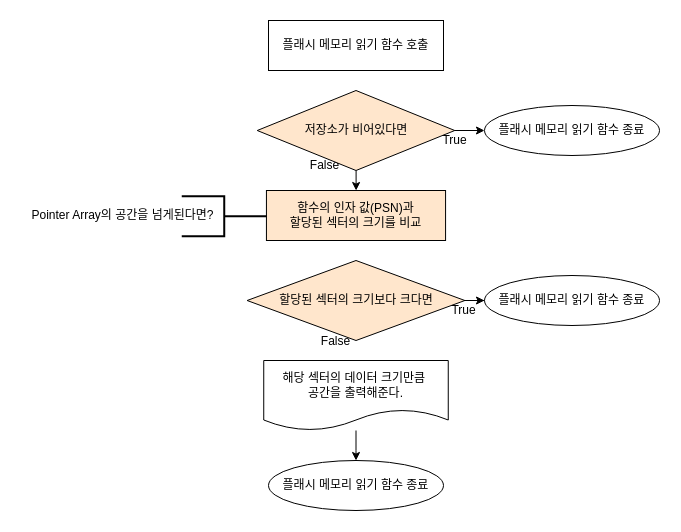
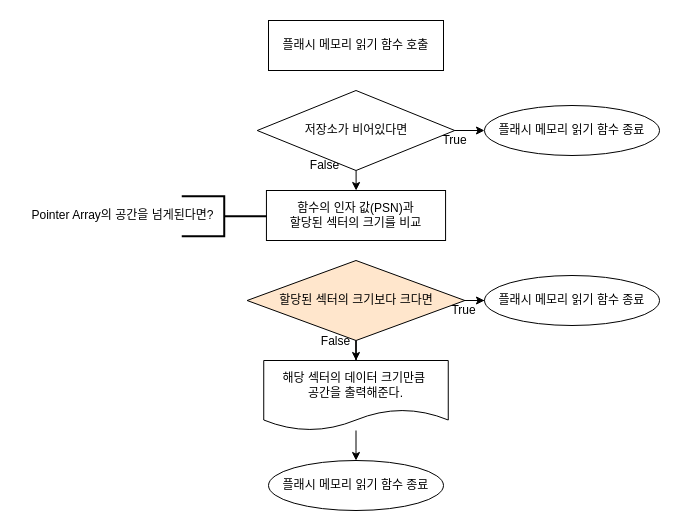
  <mxCell id="0" />
  <mxCell id="1" parent="0" />
  <mxCell id="2" value="플래시 메모리 읽기 함수 호출" style="whiteSpace=wrap;html=1;rounded=0;" parent="1" vertex="1"><mxGeometry x="268" y="20" width="175" height="50" as="geometry" /></mxCell>
  <mxCell id="3" value="True" style="text;html=1;align=center;verticalAlign=middle;resizable=0;points=[];autosize=1;" parent="1" vertex="1"><mxGeometry x="434" y="130" width="40" height="20" as="geometry" /></mxCell>
  <mxCell id="4" value="False" style="text;html=1;align=center;verticalAlign=middle;resizable=0;points=[];autosize=1;" parent="1" vertex="1"><mxGeometry x="304" y="155" width="40" height="20" as="geometry" /></mxCell>
  <mxCell id="5" value="" style="edgeStyle=orthogonalEdgeStyle;rounded=0;orthogonalLoop=1;jettySize=auto;html=1;" parent="1" source="7" target="8" edge="1"><mxGeometry relative="1" as="geometry" /></mxCell>
  <mxCell id="6" value="" style="edgeStyle=orthogonalEdgeStyle;rounded=0;orthogonalLoop=1;jettySize=auto;html=1;" parent="1" source="7" edge="1"><mxGeometry relative="1" as="geometry"><mxPoint x="355.6" y="190" as="targetPoint" /></mxGeometry></mxCell>
- <mxCell id="7" value="저장소가 비어있다면" style="rhombus;whiteSpace=wrap;html=1;fillColor=#ffe6cc;" parent="1" vertex="1"><mxGeometry x="256.75" y="90" width="197.51" height="80" as="geometry" /></mxCell>
+ <mxCell id="7" value="저장소가 비어있다면" style="rhombus;whiteSpace=wrap;html=1;" parent="1" vertex="1"><mxGeometry x="256.75" y="90" width="197.51" height="80" as="geometry" /></mxCell>
  <mxCell id="8" value="플래시 메모리 읽기 함수 종료" style="ellipse;whiteSpace=wrap;html=1;" parent="1" vertex="1"><mxGeometry x="484" y="105" width="175" height="50" as="geometry" /></mxCell>
  <mxCell id="9" style="edgeStyle=orthogonalEdgeStyle;rounded=0;orthogonalLoop=1;jettySize=auto;html=1;entryX=0.5;entryY=0;entryDx=0;entryDy=0;" parent="1" source="10" target="18" edge="1"><mxGeometry relative="1" as="geometry" /></mxCell>
  <mxCell id="10" value="해당 섹터의 데이터 크기만큼&amp;nbsp;&lt;br&gt;공간을 출력해준다." style="shape=document;whiteSpace=wrap;html=1;boundedLbl=1;" parent="1" vertex="1"><mxGeometry x="263.24" y="360" width="184.51" height="70" as="geometry" /></mxCell>
- <mxCell id="11" value="함수의 인자 값(PSN)과 &lt;br&gt;할당된 섹터의 크기를 비교" style="rounded=0;whiteSpace=wrap;html=1;fillColor=#ffe6cc;" parent="1" vertex="1"><mxGeometry x="265.94" y="190" width="179.13" height="50" as="geometry" /></mxCell>
+ <mxCell id="11" value="함수의 인자 값(PSN)과 &lt;br&gt;할당된 섹터의 크기를 비교" style="rounded=0;whiteSpace=wrap;html=1;" parent="1" vertex="1"><mxGeometry x="265.94" y="190" width="179.13" height="50" as="geometry" /></mxCell>
+ <mxCell id="12" style="edgeStyle=orthogonalEdgeStyle;rounded=0;orthogonalLoop=1;jettySize=auto;html=1;entryX=0.5;entryY=0;entryDx=0;entryDy=0;" parent="1" source="14" target="10" edge="1"><mxGeometry relative="1" as="geometry" /></mxCell>
  <mxCell id="13" style="edgeStyle=orthogonalEdgeStyle;rounded=0;orthogonalLoop=1;jettySize=auto;html=1;entryX=0;entryY=0.5;entryDx=0;entryDy=0;" parent="1" source="14" target="15" edge="1"><mxGeometry relative="1" as="geometry" /></mxCell>
  <mxCell id="14" value="할당된 섹터의 크기보다 크다면" style="rhombus;whiteSpace=wrap;html=1;fillColor=#ffe6cc;" parent="1" vertex="1"><mxGeometry x="246.63" y="260" width="217.75" height="80" as="geometry" /></mxCell>
  <mxCell id="15" value="플래시 메모리 읽기 함수 종료" style="ellipse;whiteSpace=wrap;html=1;" parent="1" vertex="1"><mxGeometry x="484" y="275" width="175" height="50" as="geometry" /></mxCell>
  <mxCell id="16" value="True" style="text;html=1;align=center;verticalAlign=middle;resizable=0;points=[];autosize=1;" parent="1" vertex="1"><mxGeometry x="443" y="300" width="40" height="20" as="geometry" /></mxCell>
  <mxCell id="17" value="False" style="text;html=1;align=center;verticalAlign=middle;resizable=0;points=[];autosize=1;" parent="1" vertex="1"><mxGeometry x="315" y="331" width="40" height="20" as="geometry" /></mxCell>
  <mxCell id="18" value="플래시 메모리 읽기 함수 종료" style="ellipse;whiteSpace=wrap;html=1;" parent="1" vertex="1"><mxGeometry x="268" y="460" width="175" height="50" as="geometry" /></mxCell>
  <mxCell id="19" value="" style="group" parent="1" vertex="1" connectable="0"><mxGeometry x="33.24" y="195" width="226" height="40" as="geometry" /></mxCell>
  <mxCell id="20" value="" style="group" parent="19" vertex="1" connectable="0"><mxGeometry x="-1" y="2.842e-15" width="226" height="40.8" as="geometry" /></mxCell>
  <mxCell id="21" value="" style="group" parent="20" vertex="1" connectable="0"><mxGeometry x="8" width="226" height="40.8" as="geometry" /></mxCell>
  <mxCell id="22" value="" style="strokeWidth=2;html=1;shape=mxgraph.flowchart.annotation_2;align=left;labelPosition=right;pointerEvents=1;rotation=-180;" parent="21" vertex="1"><mxGeometry x="141" y="0.8" width="85" height="40" as="geometry" /></mxCell>
  <mxCell id="23" value="Pointer Array의 공간을 넘게된다면?" style="text;html=1;strokeColor=none;fillColor=none;align=center;verticalAlign=middle;whiteSpace=wrap;rounded=0;rotation=0;" parent="21" vertex="1"><mxGeometry x="-20" width="205" height="40" as="geometry" /></mxCell>
